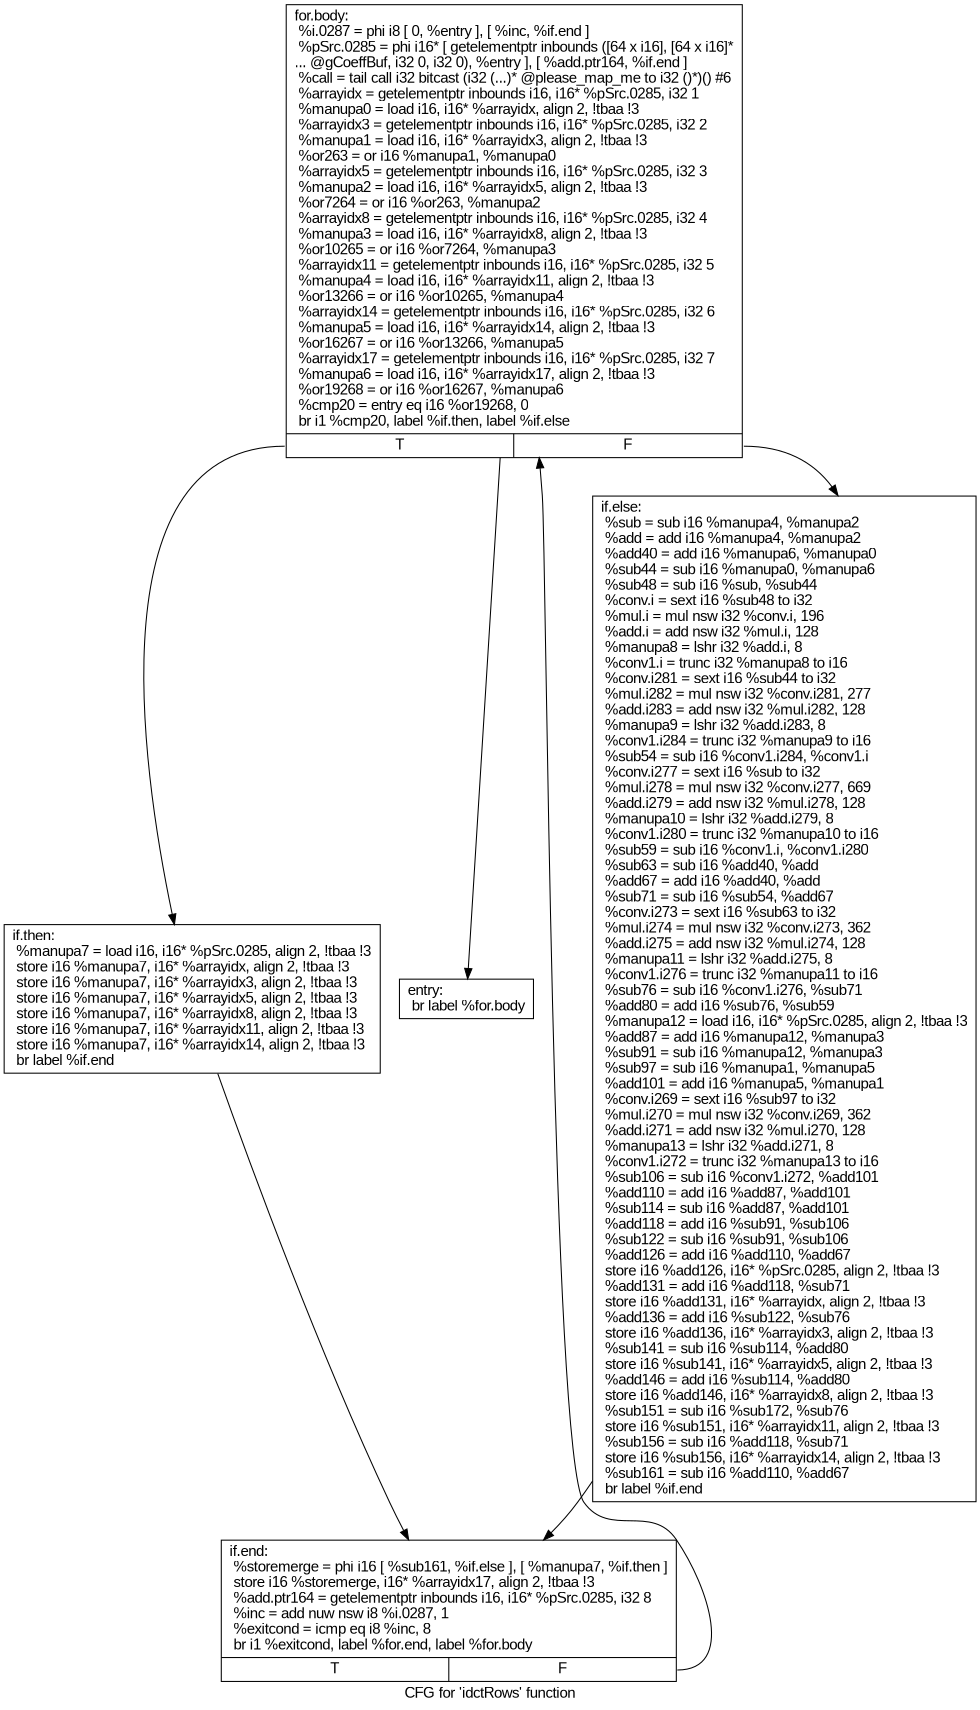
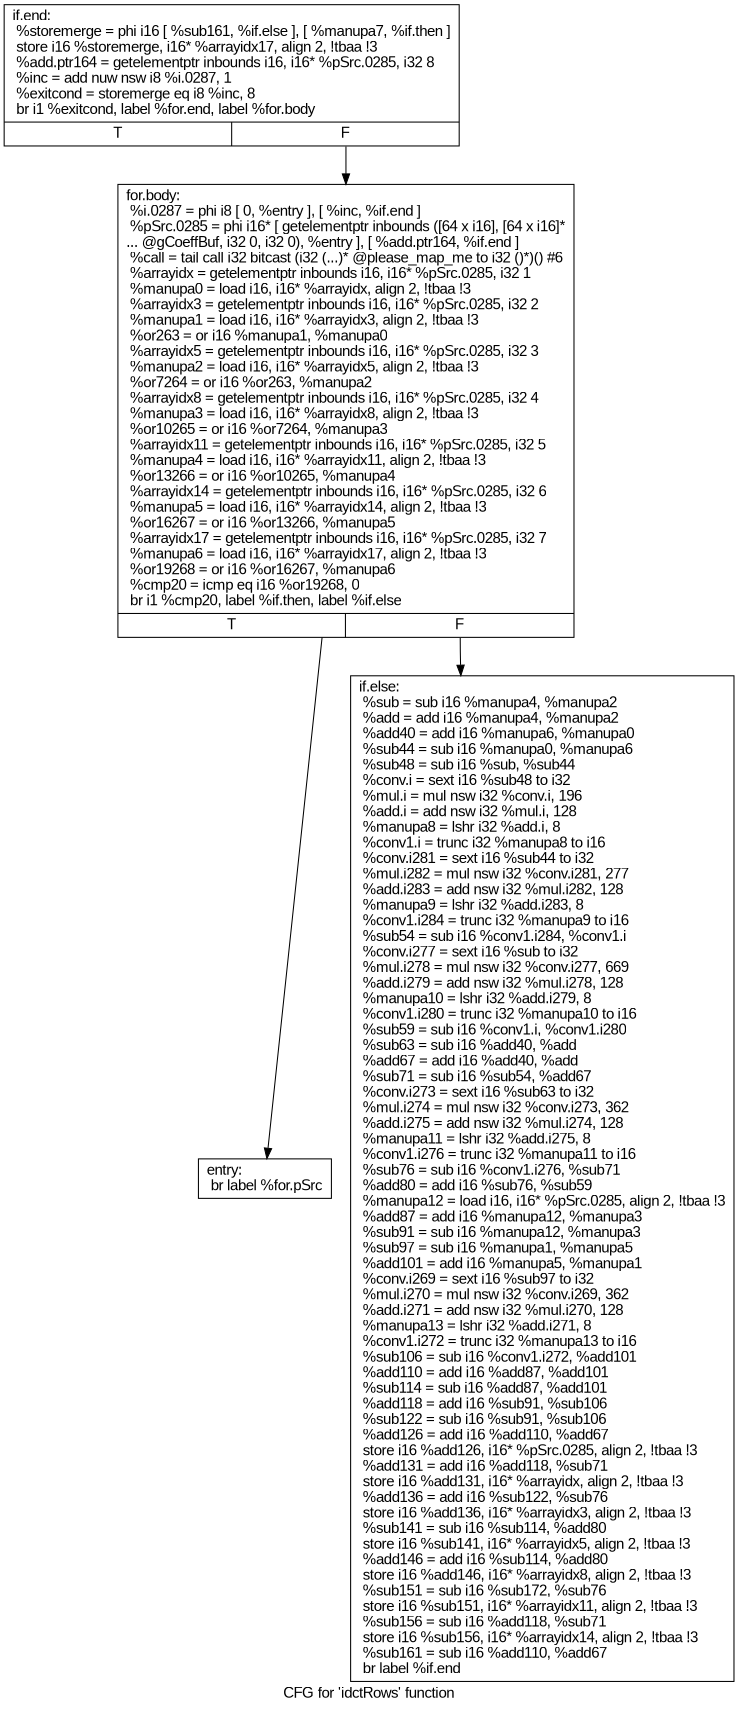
  digraph {
    fontname="Liberation Sans"
    label="CFG for 'idctRows' function"
    node [fontname="Liberation Sans" shape=record]
    edge [fontname="Liberation Sans"]
-   n1 [label="{entry:\l  br label %for.body\l}"]
-   n2 [label="{for.body:                                         \l  %i.0287 = phi i8 [ 0, %entry ], [ %inc, %if.end ]\l  %pSrc.0285 = phi i16* [ getelementptr inbounds ([64 x i16], [64 x i16]*\l... @gCoeffBuf, i32 0, i32 0), %entry ], [ %add.ptr164, %if.end ]\l  %call = tail call i32 bitcast (i32 (...)* @please_map_me to i32 ()*)() #6\l  %arrayidx = getelementptr inbounds i16, i16* %pSrc.0285, i32 1\l  %manupa0 = load i16, i16* %arrayidx, align 2, !tbaa !3\l  %arrayidx3 = getelementptr inbounds i16, i16* %pSrc.0285, i32 2\l  %manupa1 = load i16, i16* %arrayidx3, align 2, !tbaa !3\l  %or263 = or i16 %manupa1, %manupa0\l  %arrayidx5 = getelementptr inbounds i16, i16* %pSrc.0285, i32 3\l  %manupa2 = load i16, i16* %arrayidx5, align 2, !tbaa !3\l  %or7264 = or i16 %or263, %manupa2\l  %arrayidx8 = getelementptr inbounds i16, i16* %pSrc.0285, i32 4\l  %manupa3 = load i16, i16* %arrayidx8, align 2, !tbaa !3\l  %or10265 = or i16 %or7264, %manupa3\l  %arrayidx11 = getelementptr inbounds i16, i16* %pSrc.0285, i32 5\l  %manupa4 = load i16, i16* %arrayidx11, align 2, !tbaa !3\l  %or13266 = or i16 %or10265, %manupa4\l  %arrayidx14 = getelementptr inbounds i16, i16* %pSrc.0285, i32 6\l  %manupa5 = load i16, i16* %arrayidx14, align 2, !tbaa !3\l  %or16267 = or i16 %or13266, %manupa5\l  %arrayidx17 = getelementptr inbounds i16, i16* %pSrc.0285, i32 7\l  %manupa6 = load i16, i16* %arrayidx17, align 2, !tbaa !3\l  %or19268 = or i16 %or16267, %manupa6\l  %cmp20 = entry eq i16 %or19268, 0\l  br i1 %cmp20, label %if.then, label %if.else\l|{<s0>T|<s1>F}}"]
-   n3 [label="{if.then:                                          \l  %manupa7 = load i16, i16* %pSrc.0285, align 2, !tbaa !3\l  store i16 %manupa7, i16* %arrayidx, align 2, !tbaa !3\l  store i16 %manupa7, i16* %arrayidx3, align 2, !tbaa !3\l  store i16 %manupa7, i16* %arrayidx5, align 2, !tbaa !3\l  store i16 %manupa7, i16* %arrayidx8, align 2, !tbaa !3\l  store i16 %manupa7, i16* %arrayidx11, align 2, !tbaa !3\l  store i16 %manupa7, i16* %arrayidx14, align 2, !tbaa !3\l  br label %if.end\l}"]
+   n1 [label="{entry:\l  br label %for.pSrc\l}"]
+   n2 [label="{for.body:                                         \l  %i.0287 = phi i8 [ 0, %entry ], [ %inc, %if.end ]\l  %pSrc.0285 = phi i16* [ getelementptr inbounds ([64 x i16], [64 x i16]*\l... @gCoeffBuf, i32 0, i32 0), %entry ], [ %add.ptr164, %if.end ]\l  %call = tail call i32 bitcast (i32 (...)* @please_map_me to i32 ()*)() #6\l  %arrayidx = getelementptr inbounds i16, i16* %pSrc.0285, i32 1\l  %manupa0 = load i16, i16* %arrayidx, align 2, !tbaa !3\l  %arrayidx3 = getelementptr inbounds i16, i16* %pSrc.0285, i32 2\l  %manupa1 = load i16, i16* %arrayidx3, align 2, !tbaa !3\l  %or263 = or i16 %manupa1, %manupa0\l  %arrayidx5 = getelementptr inbounds i16, i16* %pSrc.0285, i32 3\l  %manupa2 = load i16, i16* %arrayidx5, align 2, !tbaa !3\l  %or7264 = or i16 %or263, %manupa2\l  %arrayidx8 = getelementptr inbounds i16, i16* %pSrc.0285, i32 4\l  %manupa3 = load i16, i16* %arrayidx8, align 2, !tbaa !3\l  %or10265 = or i16 %or7264, %manupa3\l  %arrayidx11 = getelementptr inbounds i16, i16* %pSrc.0285, i32 5\l  %manupa4 = load i16, i16* %arrayidx11, align 2, !tbaa !3\l  %or13266 = or i16 %or10265, %manupa4\l  %arrayidx14 = getelementptr inbounds i16, i16* %pSrc.0285, i32 6\l  %manupa5 = load i16, i16* %arrayidx14, align 2, !tbaa !3\l  %or16267 = or i16 %or13266, %manupa5\l  %arrayidx17 = getelementptr inbounds i16, i16* %pSrc.0285, i32 7\l  %manupa6 = load i16, i16* %arrayidx17, align 2, !tbaa !3\l  %or19268 = or i16 %or16267, %manupa6\l  %cmp20 = icmp eq i16 %or19268, 0\l  br i1 %cmp20, label %if.then, label %if.else\l|{<s0>T|<s1>F}}"]
    n4 [label="{if.else:                                          \l  %sub = sub i16 %manupa4, %manupa2\l  %add = add i16 %manupa4, %manupa2\l  %add40 = add i16 %manupa6, %manupa0\l  %sub44 = sub i16 %manupa0, %manupa6\l  %sub48 = sub i16 %sub, %sub44\l  %conv.i = sext i16 %sub48 to i32\l  %mul.i = mul nsw i32 %conv.i, 196\l  %add.i = add nsw i32 %mul.i, 128\l  %manupa8 = lshr i32 %add.i, 8\l  %conv1.i = trunc i32 %manupa8 to i16\l  %conv.i281 = sext i16 %sub44 to i32\l  %mul.i282 = mul nsw i32 %conv.i281, 277\l  %add.i283 = add nsw i32 %mul.i282, 128\l  %manupa9 = lshr i32 %add.i283, 8\l  %conv1.i284 = trunc i32 %manupa9 to i16\l  %sub54 = sub i16 %conv1.i284, %conv1.i\l  %conv.i277 = sext i16 %sub to i32\l  %mul.i278 = mul nsw i32 %conv.i277, 669\l  %add.i279 = add nsw i32 %mul.i278, 128\l  %manupa10 = lshr i32 %add.i279, 8\l  %conv1.i280 = trunc i32 %manupa10 to i16\l  %sub59 = sub i16 %conv1.i, %conv1.i280\l  %sub63 = sub i16 %add40, %add\l  %add67 = add i16 %add40, %add\l  %sub71 = sub i16 %sub54, %add67\l  %conv.i273 = sext i16 %sub63 to i32\l  %mul.i274 = mul nsw i32 %conv.i273, 362\l  %add.i275 = add nsw i32 %mul.i274, 128\l  %manupa11 = lshr i32 %add.i275, 8\l  %conv1.i276 = trunc i32 %manupa11 to i16\l  %sub76 = sub i16 %conv1.i276, %sub71\l  %add80 = add i16 %sub76, %sub59\l  %manupa12 = load i16, i16* %pSrc.0285, align 2, !tbaa !3\l  %add87 = add i16 %manupa12, %manupa3\l  %sub91 = sub i16 %manupa12, %manupa3\l  %sub97 = sub i16 %manupa1, %manupa5\l  %add101 = add i16 %manupa5, %manupa1\l  %conv.i269 = sext i16 %sub97 to i32\l  %mul.i270 = mul nsw i32 %conv.i269, 362\l  %add.i271 = add nsw i32 %mul.i270, 128\l  %manupa13 = lshr i32 %add.i271, 8\l  %conv1.i272 = trunc i32 %manupa13 to i16\l  %sub106 = sub i16 %conv1.i272, %add101\l  %add110 = add i16 %add87, %add101\l  %sub114 = sub i16 %add87, %add101\l  %add118 = add i16 %sub91, %sub106\l  %sub122 = sub i16 %sub91, %sub106\l  %add126 = add i16 %add110, %add67\l  store i16 %add126, i16* %pSrc.0285, align 2, !tbaa !3\l  %add131 = add i16 %add118, %sub71\l  store i16 %add131, i16* %arrayidx, align 2, !tbaa !3\l  %add136 = add i16 %sub122, %sub76\l  store i16 %add136, i16* %arrayidx3, align 2, !tbaa !3\l  %sub141 = sub i16 %sub114, %add80\l  store i16 %sub141, i16* %arrayidx5, align 2, !tbaa !3\l  %add146 = add i16 %sub114, %add80\l  store i16 %add146, i16* %arrayidx8, align 2, !tbaa !3\l  %sub151 = sub i16 %sub172, %sub76\l  store i16 %sub151, i16* %arrayidx11, align 2, !tbaa !3\l  %sub156 = sub i16 %add118, %sub71\l  store i16 %sub156, i16* %arrayidx14, align 2, !tbaa !3\l  %sub161 = sub i16 %add110, %add67\l  br label %if.end\l}"]
-   n5 [label="{if.end:                                           \l  %storemerge = phi i16 [ %sub161, %if.else ], [ %manupa7, %if.then ]\l  store i16 %storemerge, i16* %arrayidx17, align 2, !tbaa !3\l  %add.ptr164 = getelementptr inbounds i16, i16* %pSrc.0285, i32 8\l  %inc = add nuw nsw i8 %i.0287, 1\l  %exitcond = icmp eq i8 %inc, 8\l  br i1 %exitcond, label %for.end, label %for.body\l|{<s0>T|<s1>F}}"]
+   n5 [label="{if.end:                                           \l  %storemerge = phi i16 [ %sub161, %if.else ], [ %manupa7, %if.then ]\l  store i16 %storemerge, i16* %arrayidx17, align 2, !tbaa !3\l  %add.ptr164 = getelementptr inbounds i16, i16* %pSrc.0285, i32 8\l  %inc = add nuw nsw i8 %i.0287, 1\l  %exitcond = storemerge eq i8 %inc, 8\l  br i1 %exitcond, label %for.end, label %for.body\l|{<s0>T|<s1>F}}"]
    n2 -> n1
-   n2 -> n3 [tailport=s0]
    n2 -> n4 [tailport=s1]
-   n3 -> n5
-   n4 -> n5
    n5 -> n2 [tailport=s1]
  }
